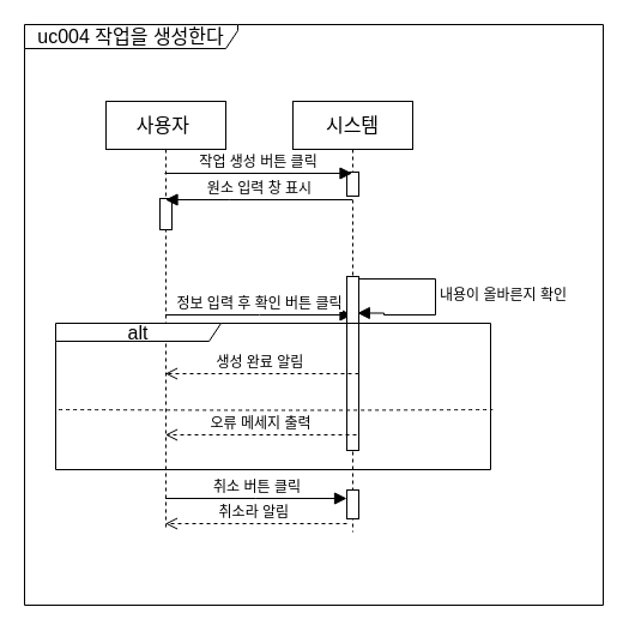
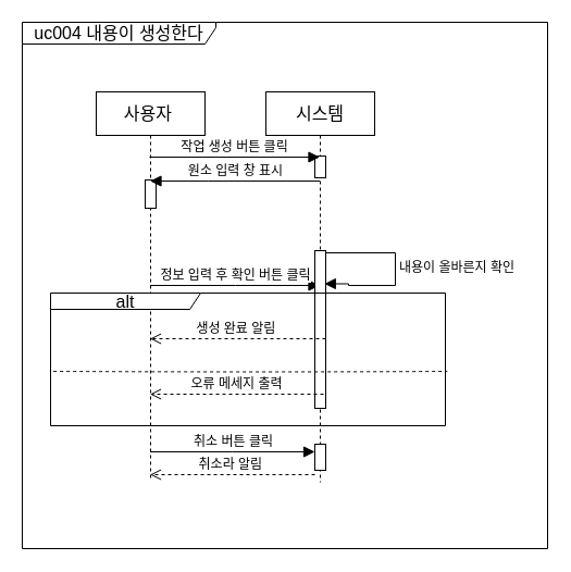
  <mxCell id="0" />
  <mxCell id="1" parent="0" />
  <mxCell id="2" value="시스템" style="shape=umlLifeline;perimeter=lifelinePerimeter;whiteSpace=wrap;html=1;container=1;dropTarget=0;collapsible=0;recursiveResize=0;outlineConnect=0;portConstraint=eastwest;newEdgeStyle={&quot;edgeStyle&quot;:&quot;elbowEdgeStyle&quot;,&quot;elbow&quot;:&quot;vertical&quot;,&quot;curved&quot;:0,&quot;rounded&quot;:0};fontSize=16;" parent="1" vertex="1"><mxGeometry x="244" y="84" width="100" height="359" as="geometry" /></mxCell>
  <mxCell id="3" value="내용이 올바른지 확인" style="html=1;align=left;spacingLeft=2;endArrow=block;rounded=0;edgeStyle=orthogonalEdgeStyle;curved=0;rounded=0;fontSize=12;startSize=8;endSize=8;entryX=0.538;entryY=0.585;entryDx=0;entryDy=0;entryPerimeter=0;" parent="2" edge="1"><mxGeometry relative="1" as="geometry"><mxPoint x="49.5" y="148" as="sourcePoint" /><Array as="points"><mxPoint x="119" y="148" /><mxPoint x="119" y="178" /><mxPoint x="76" y="178" /><mxPoint x="76" y="177" /></Array><mxPoint x="53.8" y="176.5" as="targetPoint" /></mxGeometry></mxCell>
  <mxCell id="4" value="" style="html=1;points=[];perimeter=orthogonalPerimeter;outlineConnect=0;targetShapes=umlLifeline;portConstraint=eastwest;newEdgeStyle={&quot;edgeStyle&quot;:&quot;elbowEdgeStyle&quot;,&quot;elbow&quot;:&quot;vertical&quot;,&quot;curved&quot;:0,&quot;rounded&quot;:0};fontSize=16;" parent="2" vertex="1"><mxGeometry x="45" y="324" width="10" height="24" as="geometry" /></mxCell>
  <mxCell id="5" value="사용자&amp;nbsp;" style="shape=umlLifeline;perimeter=lifelinePerimeter;whiteSpace=wrap;html=1;container=1;dropTarget=0;collapsible=0;recursiveResize=0;outlineConnect=0;portConstraint=eastwest;newEdgeStyle={&quot;edgeStyle&quot;:&quot;elbowEdgeStyle&quot;,&quot;elbow&quot;:&quot;vertical&quot;,&quot;curved&quot;:0,&quot;rounded&quot;:0};fontSize=16;" parent="1" vertex="1"><mxGeometry x="88" y="84" width="100" height="356" as="geometry" /></mxCell>
  <mxCell id="6" value="" style="html=1;points=[];perimeter=orthogonalPerimeter;outlineConnect=0;targetShapes=umlLifeline;portConstraint=eastwest;newEdgeStyle={&quot;edgeStyle&quot;:&quot;elbowEdgeStyle&quot;,&quot;elbow&quot;:&quot;vertical&quot;,&quot;curved&quot;:0,&quot;rounded&quot;:0};fontSize=16;" parent="5" vertex="1"><mxGeometry x="45" y="81" width="10" height="26" as="geometry" /></mxCell>
  <mxCell id="7" value="" style="html=1;points=[];perimeter=orthogonalPerimeter;outlineConnect=0;targetShapes=umlLifeline;portConstraint=eastwest;newEdgeStyle={&quot;edgeStyle&quot;:&quot;elbowEdgeStyle&quot;,&quot;elbow&quot;:&quot;vertical&quot;,&quot;curved&quot;:0,&quot;rounded&quot;:0};fontSize=16;" parent="1" vertex="1"><mxGeometry x="289" y="143" width="10" height="20" as="geometry" /></mxCell>
  <mxCell id="8" value="작업 생성 버튼 클릭" style="html=1;verticalAlign=bottom;endArrow=block;edgeStyle=elbowEdgeStyle;elbow=vertical;curved=0;rounded=0;fontSize=12;startSize=8;endSize=8;" parent="1" target="2" edge="1"><mxGeometry width="80" relative="1" as="geometry"><mxPoint x="137" y="144" as="sourcePoint" /><mxPoint x="243" y="142" as="targetPoint" /></mxGeometry></mxCell>
  <mxCell id="9" value="원소 입력 창 표시" style="html=1;verticalAlign=bottom;endArrow=block;edgeStyle=elbowEdgeStyle;elbow=vertical;curved=0;rounded=0;fontSize=12;startSize=8;endSize=8;" parent="1" source="2" edge="1"><mxGeometry width="80" relative="1" as="geometry"><mxPoint x="258.5" y="166" as="sourcePoint" /><mxPoint x="137.5" y="166" as="targetPoint" /></mxGeometry></mxCell>
  <mxCell id="10" value="정보 입력 후 확인 버튼 클릭" style="html=1;verticalAlign=bottom;endArrow=block;edgeStyle=elbowEdgeStyle;elbow=vertical;curved=0;rounded=0;fontSize=12;startSize=8;endSize=8;" parent="1" source="5" target="2" edge="1"><mxGeometry width="80" relative="1" as="geometry"><mxPoint x="219" y="234" as="sourcePoint" /><mxPoint x="262" y="232" as="targetPoint" /></mxGeometry></mxCell>
  <mxCell id="11" value="" style="html=1;points=[];perimeter=orthogonalPerimeter;outlineConnect=0;targetShapes=umlLifeline;portConstraint=eastwest;newEdgeStyle={&quot;edgeStyle&quot;:&quot;elbowEdgeStyle&quot;,&quot;elbow&quot;:&quot;vertical&quot;,&quot;curved&quot;:0,&quot;rounded&quot;:0};fontSize=16;" parent="1" vertex="1"><mxGeometry x="289" y="230" width="10" height="145" as="geometry" /></mxCell>
  <mxCell id="12" value="생성 완료 알림&amp;nbsp;" style="html=1;verticalAlign=bottom;endArrow=open;dashed=1;endSize=8;edgeStyle=elbowEdgeStyle;elbow=vertical;curved=0;rounded=0;fontSize=12;" parent="1" edge="1"><mxGeometry relative="1" as="geometry"><mxPoint x="299" y="311" as="sourcePoint" /><mxPoint x="137.5" y="311" as="targetPoint" /></mxGeometry></mxCell>
  <mxCell id="13" value="alt" style="shape=umlFrame;whiteSpace=wrap;html=1;pointerEvents=0;fontSize=16;width=138;height=15;" parent="1" vertex="1"><mxGeometry x="46" y="269" width="363" height="122" as="geometry" /></mxCell>
  <mxCell id="14" value="" style="endArrow=none;dashed=1;html=1;rounded=0;fontSize=12;startSize=8;endSize=8;curved=1;exitX=0.007;exitY=0.59;exitDx=0;exitDy=0;exitPerimeter=0;entryX=1.005;entryY=0.59;entryDx=0;entryDy=0;entryPerimeter=0;" parent="1" source="13" target="13" edge="1"><mxGeometry width="50" height="50" relative="1" as="geometry"><mxPoint x="183" y="342" as="sourcePoint" /><mxPoint x="293.5" y="342" as="targetPoint" /><Array as="points"><mxPoint x="248" y="342" /></Array></mxGeometry></mxCell>
  <mxCell id="15" value="오류 메세지 출력" style="html=1;verticalAlign=bottom;endArrow=open;dashed=1;endSize=8;edgeStyle=elbowEdgeStyle;elbow=vertical;curved=0;rounded=0;fontSize=12;" parent="1" target="5" edge="1"><mxGeometry relative="1" as="geometry"><mxPoint x="297" y="362" as="sourcePoint" /><mxPoint x="217" y="362" as="targetPoint" /></mxGeometry></mxCell>
  <mxCell id="16" value="취소 버튼 클릭" style="html=1;verticalAlign=bottom;endArrow=block;edgeStyle=elbowEdgeStyle;elbow=vertical;curved=0;rounded=0;fontSize=12;startSize=8;endSize=8;" parent="1" edge="1"><mxGeometry width="80" relative="1" as="geometry"><mxPoint x="137.5" y="415" as="sourcePoint" /><mxPoint x="289" y="415" as="targetPoint" /></mxGeometry></mxCell>
  <mxCell id="17" value="취소라 알림&amp;nbsp;" style="html=1;verticalAlign=bottom;endArrow=open;dashed=1;endSize=8;edgeStyle=elbowEdgeStyle;elbow=vertical;curved=0;rounded=0;fontSize=12;" parent="1" edge="1"><mxGeometry relative="1" as="geometry"><mxPoint x="289" y="436" as="sourcePoint" /><mxPoint x="137.5" y="436" as="targetPoint" /></mxGeometry></mxCell>
- <mxCell id="18" value="uc004 작업을 생성한다" style="shape=umlFrame;whiteSpace=wrap;html=1;pointerEvents=0;fontSize=16;width=178;height=20;" parent="1" vertex="1"><mxGeometry x="20" y="20" width="483" height="484" as="geometry" /></mxCell>
+ <mxCell id="18" value="uc004 내용이 생성한다" style="shape=umlFrame;whiteSpace=wrap;html=1;pointerEvents=0;fontSize=16;width=178;height=20;" parent="1" vertex="1"><mxGeometry x="20" y="20" width="483" height="484" as="geometry" /></mxCell>
